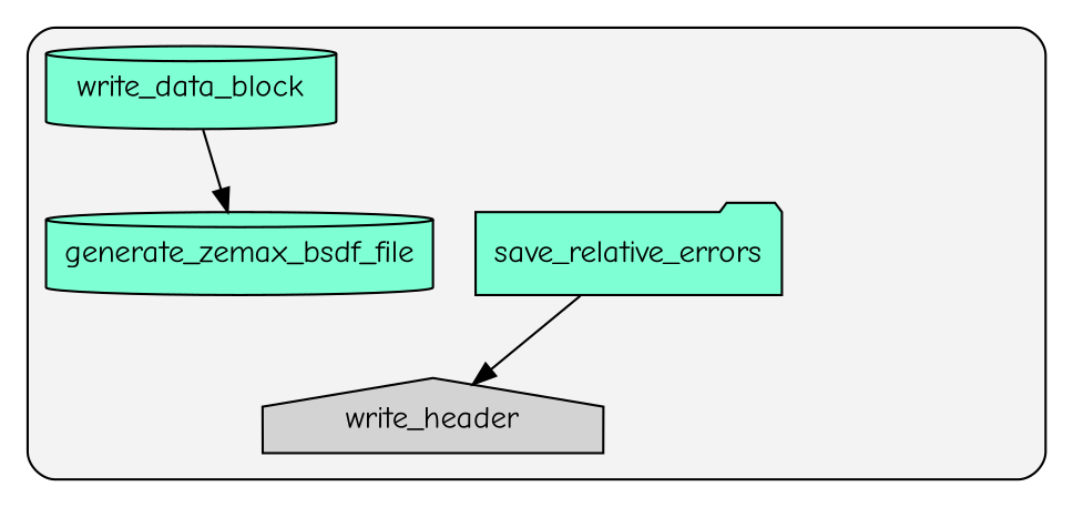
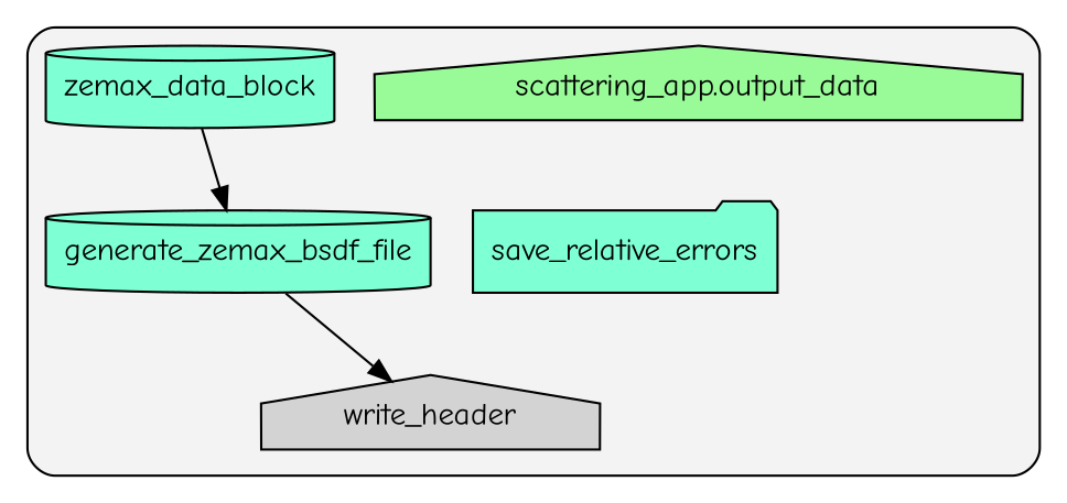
  digraph {
    fontname="Comic Neue"
    rankdir=TB
    node [fillcolor=aquamarine fontcolor="#000000" fontname="Comic Neue" group=0 shape=house style=filled]
    edge [color=black fontname="Comic Neue" style=solid]
+   n1 [fillcolor=palegreen label="scattering_app.output_data"]
    n2 [label=generate_zemax_bsdf_file shape=cylinder]
    n3 [label=save_relative_errors shape=folder]
-   n4 [label=write_data_block shape=cylinder]
+   n4 [label=zemax_data_block shape=cylinder]
    n5 [fillcolor=lightgrey label=write_header]
    subgraph cluster_1 {
      fillcolor="#80808018"
      style="filled,rounded"
+     n1
      n2
      n3
      n4
      n5
    }
-   n3 -> n5
+   n2 -> n5
    n4 -> n2
  }
